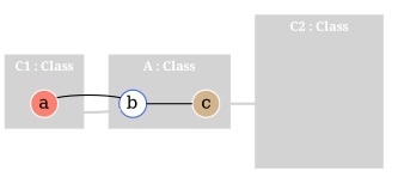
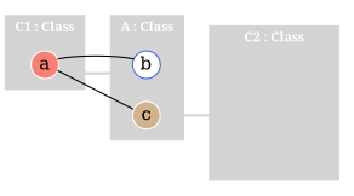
  graph {
    compound=true
    rankdir=LR
    node [color=white margin=0.0 shape=circle style=filled]
    a [fillcolor=salmon height=0.02 width=0.01]
    b [color=royalblue fillcolor=white height=0.02 width=0.01]
    c [fillcolor=tan height=0.02 width=0.01]
    cluster0 [height=0.02 style=invis width=0.01]
    subgraph cluster_1 {
      color=lightgrey
      fontcolor=white
      fontname=bold
      fontsize=10
      label="C1 : Class"
      style=filled
      a
    }
    subgraph cluster_2 {
      color=lightgrey
      fontcolor=white
      fontname=bold
      fontsize=10
      label="A : Class"
      style=filled
      b
      c
    }
    subgraph cluster_3 {
      color=lightgrey
      fontcolor=white
      fontname=bold
      fontsize=10
      label="C2 : Class"
      style=filled
      cluster0
    }
    a -- b [color=lightgrey penwidth=2]
    a -- b
-   b -- c
+   a -- c
    c -- cluster0 [color=lightgrey penwidth=2]
  }
